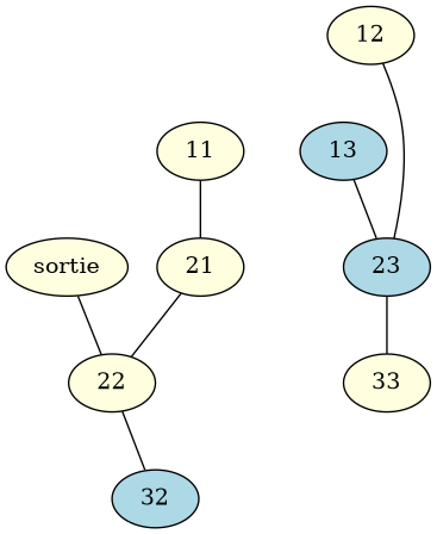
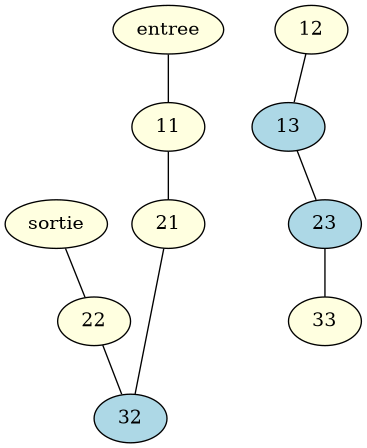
  graph {
    node [fillcolor=lightyellow style=filled]
+   entree
    11
    21
    22
    sortie
    32 [fillcolor=lightblue]
    13 [fillcolor=lightblue]
    12
    23 [fillcolor=lightblue]
    33
+   entree -- 11
    11 -- 21
-   21 -- 22
+   21 -- 32
    22 -- 32
    sortie -- 22
    13 -- 23
-   12 -- 23
+   12 -- 13
    23 -- 33
  }
